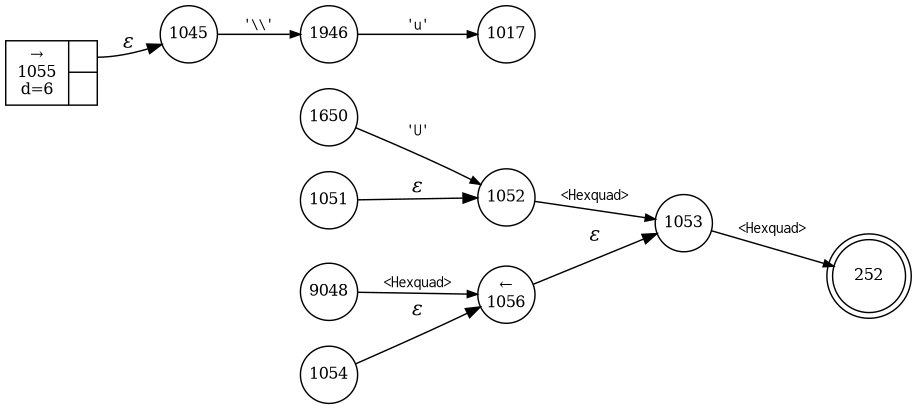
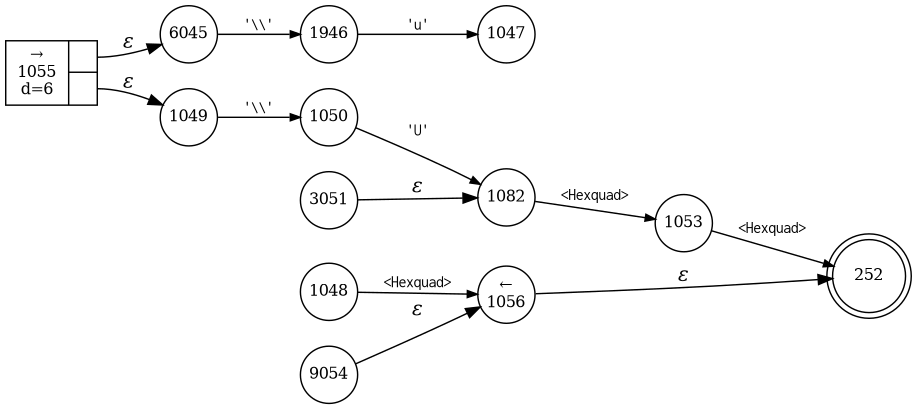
  digraph {
    rankdir=LR
    node [fixedsize=true fontsize=11 shape=circle peripheries=1]
    edge [fontname=Courier arrowhead=normal arrowsize=.7 fontsize=11]
    n1 [label=252 shape=doublecircle width=.6 peripheries=""]
    n2 [label="&larr;\n1056" width=.55]
-   n3 [label=1045 width=.55]
+   n3 [label=6045 width=.55]
    n4 [label=1946 width=.55]
-   n5 [label=1017 width=.55]
-   n6 [label=9048 width=.55]
-   n8 [label=1650 width=.55]
-   n9 [label=1052 width=.55]
-   n10 [label=1051 width=.55]
+   n5 [label=1047 width=.55]
+   n6 [label=1048 width=.55]
+   n7 [label=1049 width=.55]
+   n8 [label=1050 width=.55]
+   n9 [label=1082 width=.55]
+   n10 [label=3051 width=.55]
    n11 [fixedsize=false label="{&rarr;\n1055\nd=6|{<p0>|<p1>}}" shape=record]
    n12 [label=1053 width=.55]
-   n13 [label=1054 width=.55]
-   n2 -> n12 [fontname="Times-Italic" label="&epsilon;" arrowhead="" arrowsize="" fontsize=""]
+   n13 [label=9054 width=.55]
+   n2 -> n1 [fontname="Times-Italic" label="&epsilon;" arrowhead="" arrowsize="" fontsize=""]
    n3 -> n4 [label="'\\\\'"]
    n4 -> n5 [label="'u'"]
    n6 -> n2 [label="<Hexquad>"]
+   n7 -> n8 [label="'\\\\'"]
    n8 -> n9 [label="'U'"]
    n9 -> n12 [label="<Hexquad>"]
    n10 -> n9 [fontname="Times-Italic" label="&epsilon;" arrowhead="" arrowsize="" fontsize=""]
    n11 -> n3 [fontname="Times-Italic" label="&epsilon;" tailport=p0 arrowhead="" arrowsize="" fontsize=""]
+   n11 -> n7 [fontname="Times-Italic" label="&epsilon;" tailport=p1 arrowhead="" arrowsize="" fontsize=""]
    n12 -> n1 [label="<Hexquad>"]
    n13 -> n2 [fontname="Times-Italic" label="&epsilon;" arrowhead="" arrowsize="" fontsize=""]
  }
